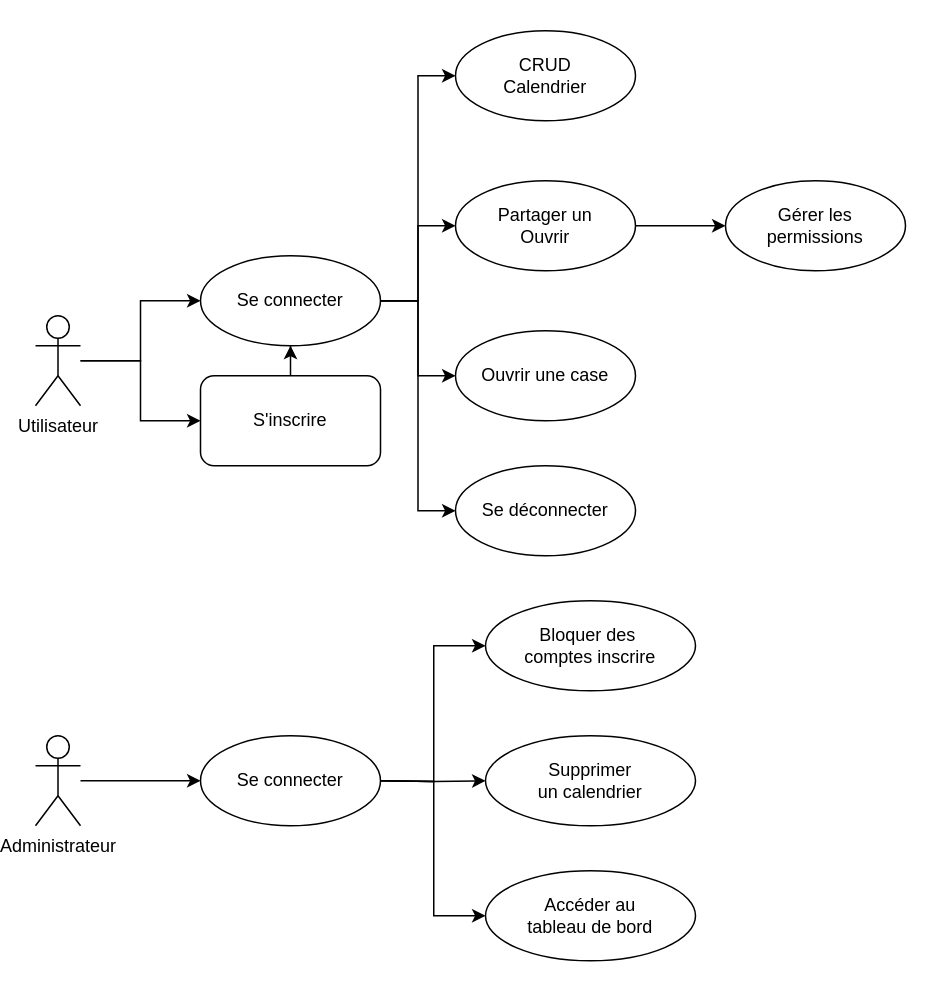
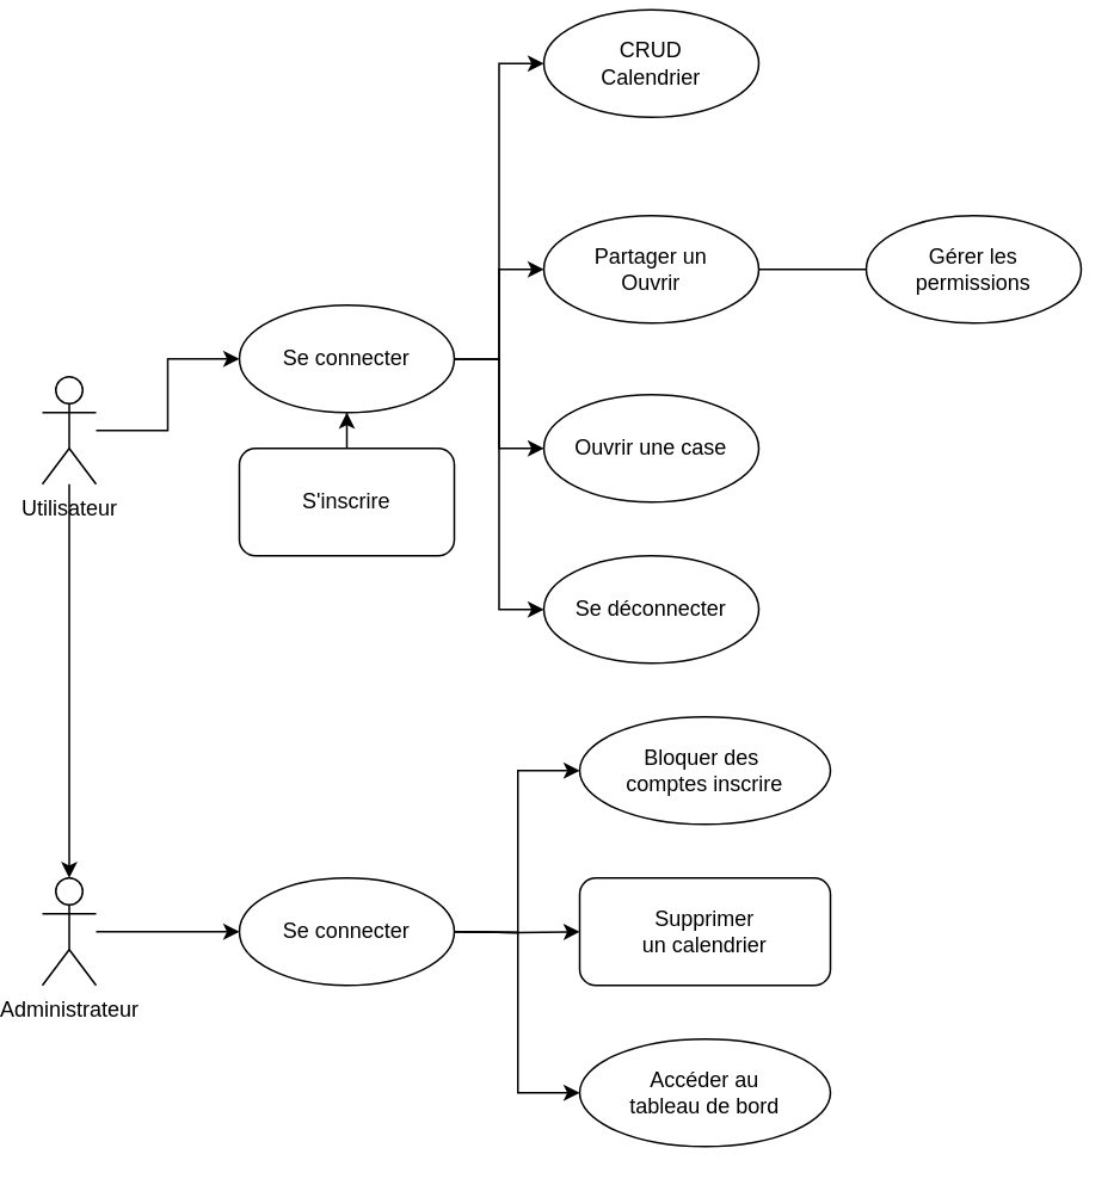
  <mxCell id="0" />
  <mxCell id="1" parent="0" />
  <mxCell id="2" style="edgeStyle=orthogonalEdgeStyle;rounded=0;orthogonalLoop=1;jettySize=auto;html=1;entryX=0;entryY=0.5;entryDx=0;entryDy=0;" parent="1" source="4" target="11" edge="1"><mxGeometry relative="1" as="geometry"><Array as="points"><mxPoint x="90" y="240" /><mxPoint x="90" y="200" /></Array></mxGeometry></mxCell>
- <mxCell id="3" style="edgeStyle=orthogonalEdgeStyle;rounded=0;orthogonalLoop=1;jettySize=auto;html=1;entryX=0;entryY=0.5;entryDx=0;entryDy=0;" parent="1" source="4" target="6" edge="1"><mxGeometry relative="1" as="geometry" /></mxCell>
+ <mxCell id="3" style="edgeStyle=orthogonalEdgeStyle;rounded=0;orthogonalLoop=1;jettySize=auto;html=1;" parent="1" source="4" target="21" edge="1"><mxGeometry relative="1" as="geometry" /></mxCell>
  <mxCell id="4" value="Utilisateur" style="shape=umlActor;verticalLabelPosition=bottom;verticalAlign=top;html=1;" parent="1" vertex="1"><mxGeometry x="20" y="210" width="30" height="60" as="geometry" /></mxCell>
  <mxCell id="5" style="edgeStyle=orthogonalEdgeStyle;rounded=0;orthogonalLoop=1;jettySize=auto;html=1;entryX=0.5;entryY=1;entryDx=0;entryDy=0;" parent="1" source="6" target="11" edge="1"><mxGeometry relative="1" as="geometry" /></mxCell>
  <mxCell id="6" value="S'inscrire" style="whiteSpace=wrap;html=1;rounded=1;" parent="1" vertex="1"><mxGeometry x="130" y="250" width="120" height="60" as="geometry" /></mxCell>
  <mxCell id="7" style="edgeStyle=orthogonalEdgeStyle;rounded=0;orthogonalLoop=1;jettySize=auto;html=1;entryX=0;entryY=0.5;entryDx=0;entryDy=0;" parent="1" source="11" target="12" edge="1"><mxGeometry relative="1" as="geometry" /></mxCell>
  <mxCell id="8" style="edgeStyle=orthogonalEdgeStyle;rounded=0;orthogonalLoop=1;jettySize=auto;html=1;entryX=0;entryY=0.5;entryDx=0;entryDy=0;" parent="1" source="11" target="16" edge="1"><mxGeometry relative="1" as="geometry" /></mxCell>
  <mxCell id="9" style="edgeStyle=orthogonalEdgeStyle;rounded=0;orthogonalLoop=1;jettySize=auto;html=1;entryX=0;entryY=0.5;entryDx=0;entryDy=0;" parent="1" source="11" target="13" edge="1"><mxGeometry relative="1" as="geometry" /></mxCell>
  <mxCell id="10" style="edgeStyle=orthogonalEdgeStyle;rounded=0;orthogonalLoop=1;jettySize=auto;html=1;entryX=0;entryY=0.5;entryDx=0;entryDy=0;" parent="1" source="11" target="14" edge="1"><mxGeometry relative="1" as="geometry" /></mxCell>
  <mxCell id="11" value="Se connecter" style="ellipse;whiteSpace=wrap;html=1;" parent="1" vertex="1"><mxGeometry x="130" y="170" width="120" height="60" as="geometry" /></mxCell>
- <mxCell id="12" value="CRUD&lt;div&gt;Calendrier&lt;/div&gt;" style="ellipse;whiteSpace=wrap;html=1;" parent="1" vertex="1"><mxGeometry x="300" y="20" width="120" height="60" as="geometry" /></mxCell>
+ <mxCell id="12" value="CRUD&lt;div&gt;Calendrier&lt;/div&gt;" style="ellipse;whiteSpace=wrap;html=1;" parent="1" vertex="1"><mxGeometry x="300" y="5" width="120" height="60" as="geometry" /></mxCell>
  <mxCell id="13" value="Ouvrir une case" style="ellipse;whiteSpace=wrap;html=1;" parent="1" vertex="1"><mxGeometry x="300" y="220" width="120" height="60" as="geometry" /></mxCell>
  <mxCell id="14" value="Se déconnecter" style="ellipse;whiteSpace=wrap;html=1;" parent="1" vertex="1"><mxGeometry x="300" y="310" width="120" height="60" as="geometry" /></mxCell>
- <mxCell id="15" style="edgeStyle=orthogonalEdgeStyle;rounded=0;orthogonalLoop=1;jettySize=auto;html=1;entryX=0;entryY=0.5;entryDx=0;entryDy=0;" parent="1" source="16" target="24" edge="1"><mxGeometry relative="1" as="geometry" /></mxCell>
+ <mxCell id="15" style="edgeStyle=orthogonalEdgeStyle;rounded=0;orthogonalLoop=1;jettySize=auto;html=1;entryX=0;entryY=0.5;entryDx=0;entryDy=0;endArrow=none;" parent="1" source="16" target="24" edge="1"><mxGeometry relative="1" as="geometry" /></mxCell>
  <mxCell id="16" value="Partager un&lt;div&gt;Ouvrir&lt;/div&gt;" style="ellipse;whiteSpace=wrap;html=1;" parent="1" vertex="1"><mxGeometry x="300" y="120" width="120" height="60" as="geometry" /></mxCell>
  <mxCell id="17" style="edgeStyle=orthogonalEdgeStyle;rounded=0;orthogonalLoop=1;jettySize=auto;html=1;entryX=0;entryY=0.5;entryDx=0;entryDy=0;" parent="1" target="22" edge="1"><mxGeometry relative="1" as="geometry"><mxPoint x="250" y="520" as="sourcePoint" /></mxGeometry></mxCell>
  <mxCell id="18" style="edgeStyle=orthogonalEdgeStyle;rounded=0;orthogonalLoop=1;jettySize=auto;html=1;entryX=0;entryY=0.5;entryDx=0;entryDy=0;" parent="1" target="23" edge="1"><mxGeometry relative="1" as="geometry"><mxPoint x="250" y="520" as="sourcePoint" /></mxGeometry></mxCell>
  <mxCell id="19" style="edgeStyle=orthogonalEdgeStyle;rounded=0;orthogonalLoop=1;jettySize=auto;html=1;entryX=0;entryY=0.5;entryDx=0;entryDy=0;" parent="1" target="25" edge="1"><mxGeometry relative="1" as="geometry"><mxPoint x="250" y="520" as="sourcePoint" /></mxGeometry></mxCell>
  <mxCell id="20" style="edgeStyle=orthogonalEdgeStyle;rounded=0;orthogonalLoop=1;jettySize=auto;html=1;entryX=0;entryY=0.5;entryDx=0;entryDy=0;" edge="1" parent="1" source="21" target="26"><mxGeometry relative="1" as="geometry" /></mxCell>
  <mxCell id="21" value="Administrateur" style="shape=umlActor;verticalLabelPosition=bottom;verticalAlign=top;html=1;" parent="1" vertex="1"><mxGeometry x="20" y="490" width="30" height="60" as="geometry" /></mxCell>
  <mxCell id="22" value="Bloquer des&amp;nbsp;&lt;div&gt;comptes inscrire&lt;/div&gt;" style="ellipse;whiteSpace=wrap;html=1;" parent="1" vertex="1"><mxGeometry x="320" y="400" width="140" height="60" as="geometry" /></mxCell>
- <mxCell id="23" value="Supprimer&lt;div&gt;un calendrier&lt;/div&gt;" style="ellipse;whiteSpace=wrap;html=1;" parent="1" vertex="1"><mxGeometry x="320" y="490" width="140" height="60" as="geometry" /></mxCell>
+ <mxCell id="23" value="Supprimer&lt;div&gt;un calendrier&lt;/div&gt;" style="whiteSpace=wrap;html=1;rounded=1;" parent="1" vertex="1"><mxGeometry x="320" y="490" width="140" height="60" as="geometry" /></mxCell>
  <mxCell id="24" value="Gérer les&lt;div&gt;&lt;span style=&quot;background-color: initial;&quot;&gt;permissions&lt;/span&gt;&lt;/div&gt;" style="ellipse;whiteSpace=wrap;html=1;" parent="1" vertex="1"><mxGeometry x="480" y="120" width="120" height="60" as="geometry" /></mxCell>
  <mxCell id="25" value="Accéder au&lt;div&gt;tableau de bord&lt;/div&gt;" style="ellipse;whiteSpace=wrap;html=1;" parent="1" vertex="1"><mxGeometry x="320" y="580" width="140" height="60" as="geometry" /></mxCell>
  <mxCell id="26" value="Se connecter" style="ellipse;whiteSpace=wrap;html=1;" vertex="1" parent="1"><mxGeometry x="130" y="490" width="120" height="60" as="geometry" /></mxCell>
